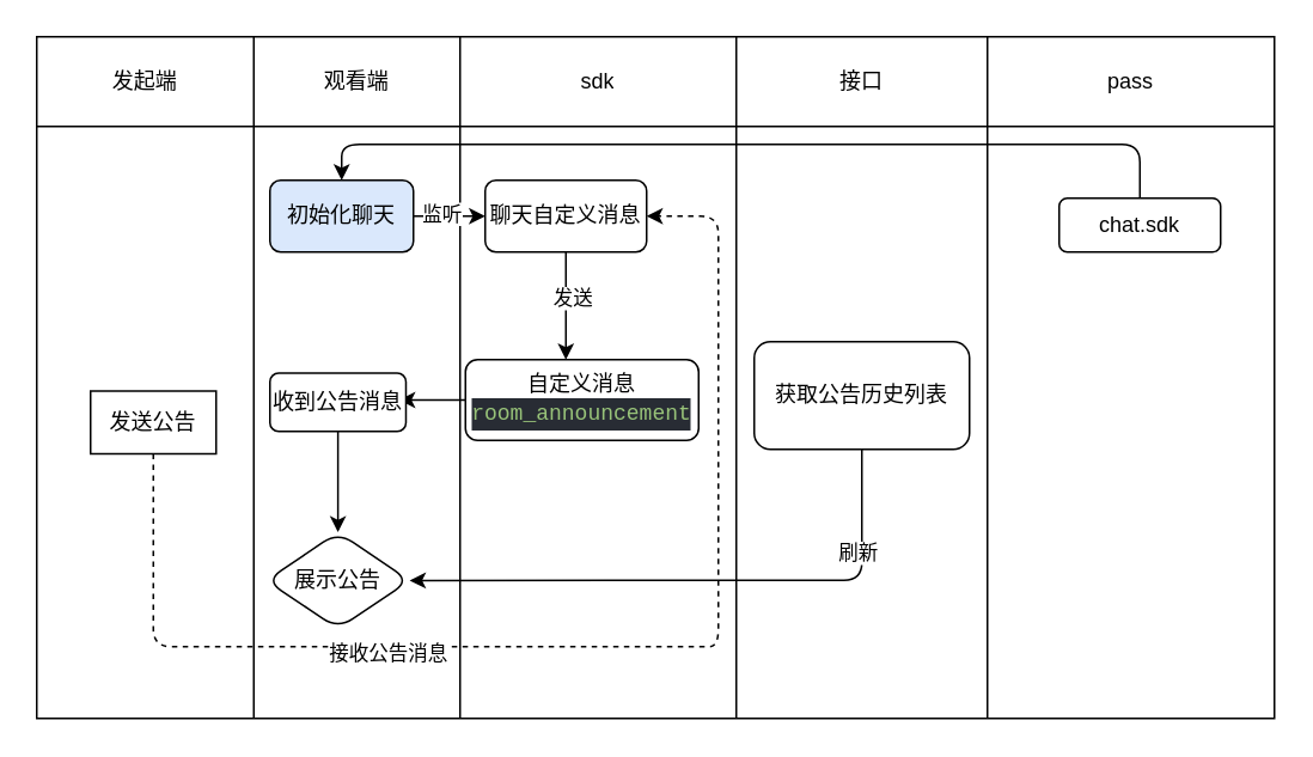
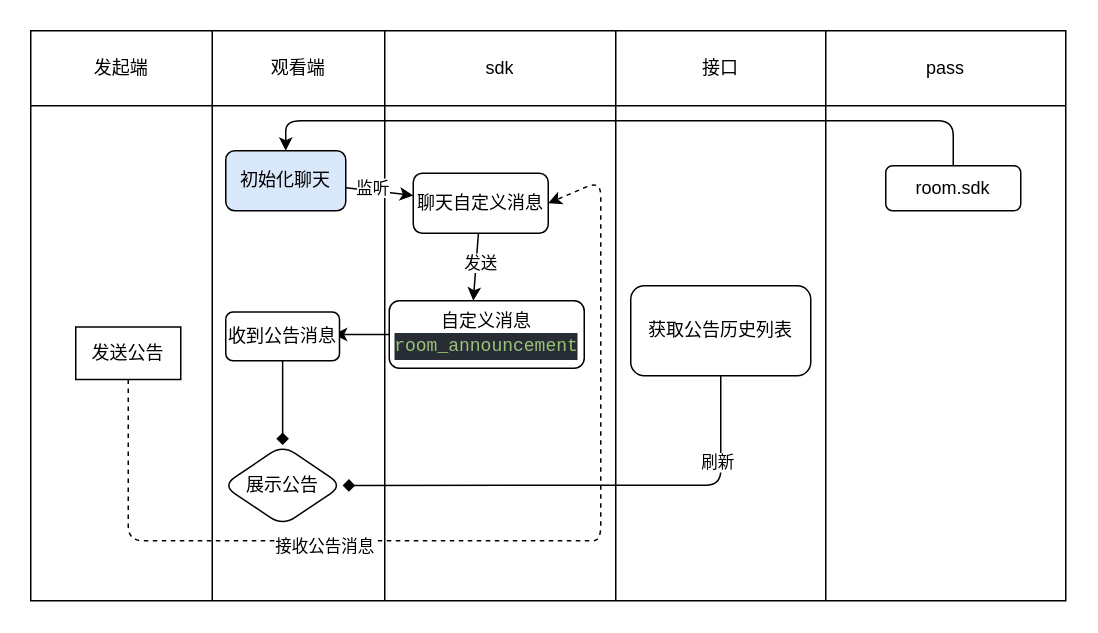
  <mxCell id="0" />
  <mxCell id="1" parent="0" />
  <mxCell id="2" value="" style="shape=table;startSize=0;container=1;collapsible=0;childLayout=tableLayout;shadow=0;" vertex="1" parent="1"><mxGeometry x="20" y="20" width="690" height="380" as="geometry" /></mxCell>
  <mxCell id="3" value="" style="shape=partialRectangle;collapsible=0;dropTarget=0;pointerEvents=0;fillColor=none;top=0;left=0;bottom=0;right=0;points=[[0,0.5],[1,0.5]];portConstraint=eastwest;shadow=0;" vertex="1" parent="2"><mxGeometry width="690" height="50" as="geometry" /></mxCell>
  <mxCell id="4" value="发起端" style="shape=partialRectangle;html=1;whiteSpace=wrap;connectable=0;overflow=hidden;fillColor=none;top=0;left=0;bottom=0;right=0;pointerEvents=1;shadow=0;" vertex="1" parent="3"><mxGeometry width="121" height="50" as="geometry"><mxRectangle width="121" height="50" as="alternateBounds" /></mxGeometry></mxCell>
  <mxCell id="5" value="观看端" style="shape=partialRectangle;html=1;whiteSpace=wrap;connectable=0;overflow=hidden;fillColor=none;top=0;left=0;bottom=0;right=0;pointerEvents=1;shadow=0;" vertex="1" parent="3"><mxGeometry x="121" width="115" height="50" as="geometry"><mxRectangle width="115" height="50" as="alternateBounds" /></mxGeometry></mxCell>
  <mxCell id="6" value="sdk" style="shape=partialRectangle;html=1;whiteSpace=wrap;connectable=0;overflow=hidden;fillColor=none;top=0;left=0;bottom=0;right=0;pointerEvents=1;shadow=0;" vertex="1" parent="3"><mxGeometry x="236" width="154" height="50" as="geometry"><mxRectangle width="154" height="50" as="alternateBounds" /></mxGeometry></mxCell>
  <mxCell id="7" value="接口" style="shape=partialRectangle;html=1;whiteSpace=wrap;connectable=0;overflow=hidden;fillColor=none;top=0;left=0;bottom=0;right=0;pointerEvents=1;shadow=0;" vertex="1" parent="3"><mxGeometry x="390" width="140" height="50" as="geometry"><mxRectangle width="140" height="50" as="alternateBounds" /></mxGeometry></mxCell>
  <mxCell id="8" value="pass" style="shape=partialRectangle;html=1;whiteSpace=wrap;connectable=0;overflow=hidden;fillColor=none;top=0;left=0;bottom=0;right=0;pointerEvents=1;shadow=0;" vertex="1" parent="3"><mxGeometry x="530" width="160" height="50" as="geometry"><mxRectangle width="160" height="50" as="alternateBounds" /></mxGeometry></mxCell>
  <mxCell id="9" value="" style="shape=partialRectangle;collapsible=0;dropTarget=0;pointerEvents=0;fillColor=none;top=0;left=0;bottom=0;right=0;points=[[0,0.5],[1,0.5]];portConstraint=eastwest;shadow=0;" vertex="1" parent="2"><mxGeometry y="50" width="690" height="330" as="geometry" /></mxCell>
  <mxCell id="10" value="" style="shape=partialRectangle;html=1;whiteSpace=wrap;connectable=0;overflow=hidden;fillColor=none;top=0;left=0;bottom=0;right=0;pointerEvents=1;shadow=0;" vertex="1" parent="9"><mxGeometry width="121" height="330" as="geometry"><mxRectangle width="121" height="330" as="alternateBounds" /></mxGeometry></mxCell>
  <mxCell id="11" value="" style="shape=partialRectangle;html=1;whiteSpace=wrap;connectable=0;overflow=hidden;fillColor=none;top=0;left=0;bottom=0;right=0;pointerEvents=1;shadow=0;" vertex="1" parent="9"><mxGeometry x="121" width="115" height="330" as="geometry"><mxRectangle width="115" height="330" as="alternateBounds" /></mxGeometry></mxCell>
  <mxCell id="12" value="" style="shape=partialRectangle;html=1;whiteSpace=wrap;connectable=0;overflow=hidden;fillColor=none;top=0;left=0;bottom=0;right=0;pointerEvents=1;shadow=0;" vertex="1" parent="9"><mxGeometry x="236" width="154" height="330" as="geometry"><mxRectangle width="154" height="330" as="alternateBounds" /></mxGeometry></mxCell>
  <mxCell id="13" value="" style="shape=partialRectangle;html=1;whiteSpace=wrap;connectable=0;overflow=hidden;fillColor=none;top=0;left=0;bottom=0;right=0;pointerEvents=1;shadow=0;" vertex="1" parent="9"><mxGeometry x="390" width="140" height="330" as="geometry"><mxRectangle width="140" height="330" as="alternateBounds" /></mxGeometry></mxCell>
  <mxCell id="14" value="" style="shape=partialRectangle;html=1;whiteSpace=wrap;connectable=0;overflow=hidden;fillColor=none;top=0;left=0;bottom=0;right=0;pointerEvents=1;shadow=0;" vertex="1" parent="9"><mxGeometry x="530" width="160" height="330" as="geometry"><mxRectangle width="160" height="330" as="alternateBounds" /></mxGeometry></mxCell>
  <mxCell id="15" value="" style="edgeStyle=none;html=1;entryX=1;entryY=0.5;entryDx=0;entryDy=0;dashed=1;" edge="1" parent="1" source="17" target="25"><mxGeometry relative="1" as="geometry"><mxPoint x="85" y="332.5" as="targetPoint" /><Array as="points"><mxPoint x="85" y="360" /><mxPoint x="380" y="360" /><mxPoint x="400" y="360" /><mxPoint x="400" y="235" /><mxPoint x="400" y="120" /></Array></mxGeometry></mxCell>
  <mxCell id="16" value="接收公告消息" style="edgeLabel;html=1;align=center;verticalAlign=middle;resizable=0;points=[];" vertex="1" connectable="0" parent="15"><mxGeometry x="-0.321" y="-3" relative="1" as="geometry"><mxPoint as="offset" /></mxGeometry></mxCell>
  <mxCell id="17" value="发送公告" style="whiteSpace=wrap;html=1;shadow=0;rounded=0;" vertex="1" parent="1"><mxGeometry x="50" y="217.5" width="70" height="35" as="geometry" /></mxCell>
  <mxCell id="18" value="" style="edgeStyle=none;html=1;" edge="1" parent="1" source="20" target="25"><mxGeometry relative="1" as="geometry" /></mxCell>
  <mxCell id="19" value="监听" style="edgeLabel;html=1;align=center;verticalAlign=middle;resizable=0;points=[];" vertex="1" connectable="0" parent="18"><mxGeometry x="-0.225" y="2" relative="1" as="geometry"><mxPoint x="-1" as="offset" /></mxGeometry></mxCell>
  <mxCell id="20" value="初始化聊天" style="rounded=1;whiteSpace=wrap;html=1;shadow=0;fillColor=#dae8fc;" vertex="1" parent="1"><mxGeometry x="150" y="100" width="80" height="40" as="geometry" /></mxCell>
  <mxCell id="21" value="" style="edgeStyle=none;html=1;entryX=0.5;entryY=0;entryDx=0;entryDy=0;" edge="1" parent="1" source="22" target="20"><mxGeometry relative="1" as="geometry"><mxPoint x="420" y="125" as="targetPoint" /><Array as="points"><mxPoint x="635" y="80" /><mxPoint x="545" y="80" /><mxPoint x="190" y="80" /></Array></mxGeometry></mxCell>
- <mxCell id="22" value="chat.sdk" style="rounded=1;whiteSpace=wrap;html=1;shadow=0;" vertex="1" parent="1"><mxGeometry x="590" y="110" width="90" height="30" as="geometry" /></mxCell>
+ <mxCell id="22" value="room.sdk" style="rounded=1;whiteSpace=wrap;html=1;shadow=0;" vertex="1" parent="1"><mxGeometry x="590" y="110" width="90" height="30" as="geometry" /></mxCell>
  <mxCell id="23" value="" style="edgeStyle=none;html=1;" edge="1" parent="1" source="25"><mxGeometry relative="1" as="geometry"><mxPoint x="315" y="200" as="targetPoint" /></mxGeometry></mxCell>
  <mxCell id="24" value="发送" style="edgeLabel;html=1;align=center;verticalAlign=middle;resizable=0;points=[];" vertex="1" connectable="0" parent="23"><mxGeometry x="-0.161" y="3" relative="1" as="geometry"><mxPoint as="offset" /></mxGeometry></mxCell>
- <mxCell id="25" value="聊天自定义消息" style="rounded=1;whiteSpace=wrap;html=1;shadow=0;" vertex="1" parent="1"><mxGeometry x="270" y="100" width="90" height="40" as="geometry" /></mxCell>
+ <mxCell id="25" value="聊天自定义消息" style="rounded=1;whiteSpace=wrap;html=1;shadow=0;" vertex="1" parent="1"><mxGeometry x="275" y="115" width="90" height="40" as="geometry" /></mxCell>
  <mxCell id="26" value="" style="edgeStyle=none;html=1;" edge="1" parent="1" source="27"><mxGeometry relative="1" as="geometry"><mxPoint x="222" y="222.5" as="targetPoint" /></mxGeometry></mxCell>
  <mxCell id="27" value="自定义消息&lt;br&gt;&lt;div style=&quot;color: rgb(171 , 178 , 191) ; background-color: rgb(40 , 44 , 52) ; font-family: &amp;#34;menlo&amp;#34; , &amp;#34;monaco&amp;#34; , &amp;#34;courier new&amp;#34; , monospace ; line-height: 18px&quot;&gt;&lt;span style=&quot;color: #98c379&quot;&gt;room_announcement&lt;/span&gt;&lt;/div&gt;" style="whiteSpace=wrap;html=1;rounded=1;shadow=0;" vertex="1" parent="1"><mxGeometry x="259" y="200" width="130" height="45" as="geometry" /></mxCell>
- <mxCell id="28" value="" style="edgeStyle=none;html=1;" edge="1" parent="1" source="29" target="30"><mxGeometry relative="1" as="geometry" /></mxCell>
+ <mxCell id="28" value="" style="edgeStyle=none;html=1;endArrow=diamond;" edge="1" parent="1" source="29" target="30"><mxGeometry relative="1" as="geometry" /></mxCell>
  <mxCell id="29" value="收到公告消息" style="rounded=1;whiteSpace=wrap;html=1;shadow=0;" vertex="1" parent="1"><mxGeometry x="150" y="207.5" width="75.83" height="32.5" as="geometry" /></mxCell>
  <mxCell id="30" value="展示公告" style="rhombus;whiteSpace=wrap;html=1;rounded=1;shadow=0;" vertex="1" parent="1"><mxGeometry x="147.92" y="296.25" width="80" height="53.75" as="geometry" /></mxCell>
- <mxCell id="31" value="" style="edgeStyle=none;html=1;" edge="1" parent="1" source="33" target="30"><mxGeometry relative="1" as="geometry"><mxPoint x="480" y="250" as="targetPoint" /><Array as="points"><mxPoint x="480" y="323" /></Array></mxGeometry></mxCell>
+ <mxCell id="31" value="" style="edgeStyle=none;html=1;endArrow=diamond;" edge="1" parent="1" source="33" target="30"><mxGeometry relative="1" as="geometry"><mxPoint x="480" y="250" as="targetPoint" /><Array as="points"><mxPoint x="480" y="323" /></Array></mxGeometry></mxCell>
  <mxCell id="32" value="刷新" style="edgeLabel;html=1;align=center;verticalAlign=middle;resizable=0;points=[];" vertex="1" connectable="0" parent="31"><mxGeometry x="-0.652" y="-3" relative="1" as="geometry"><mxPoint as="offset" /></mxGeometry></mxCell>
  <mxCell id="33" value="获取公告历史列表" style="rounded=1;whiteSpace=wrap;html=1;shadow=0;" vertex="1" parent="1"><mxGeometry x="420" y="190" width="120" height="60" as="geometry" /></mxCell>
